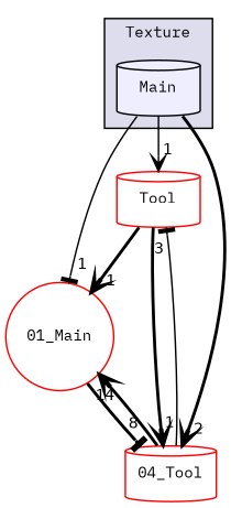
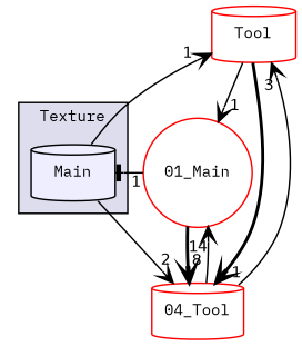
  digraph {
    compound=true
    fontname="IBM Plex Mono"
    node [fillcolor=white fontname="IBM Plex Mono" fontsize=10 shape=cylinder style=filled color=red]
    edge [arrowhead=vee fontname="IBM Plex Mono" headlabel=1 labeldistance=1.5 labelfontname=Helvetica labelfontsize=10 style=bold]
    n1 [fillcolor="#eeeeff" label=Main pencolor=black color=""]
    n2 [label=Tool]
    n3 [label="01_Main" shape=circle]
    n4 [label="04_Tool"]
    subgraph cluster_1 {
      bgcolor="#ddddee"
      fontsize=10
      label=Texture
      pencolor=black
      n1
    }
    n1 -> n2 [style=solid]
-   n1 -> n3 [arrowhead=tee style=solid]
-   n1 -> n4 [headlabel=2]
-   n2 -> n3
+   n3 -> n1 [arrowhead=tee style=solid]
+   n1 -> n4 [headlabel=2 style=solid]
+   n2 -> n3 [style=solid]
    n2 -> n4
-   n3 -> n4 [arrowhead=tee headlabel=8]
-   n4 -> n2 [arrowhead=tee headlabel=3 style=solid]
-   n4 -> n3 [headlabel=14]
+   n3 -> n4 [headlabel=8]
+   n4 -> n2 [headlabel=3 style=solid]
+   n4 -> n3 [headlabel=14 style=solid]
  }
